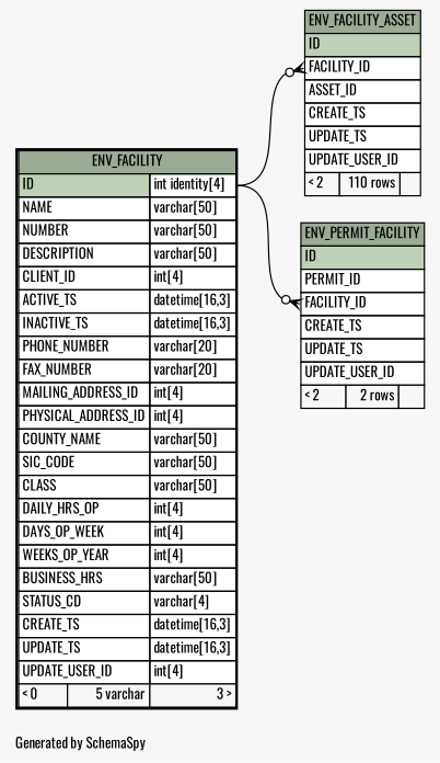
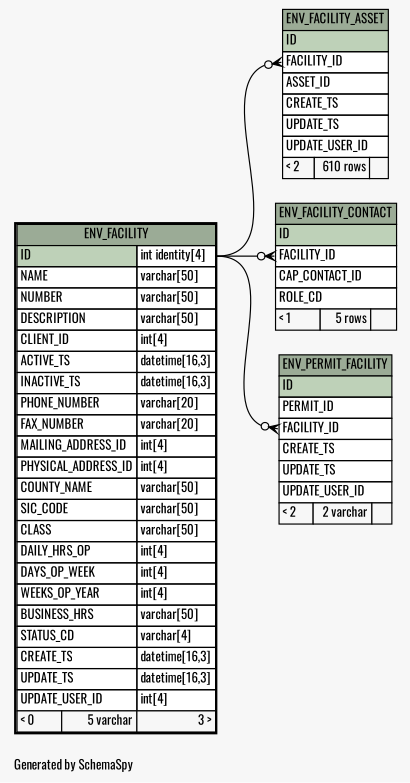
  digraph {
    bgcolor="#f7f7f7"
    fontname=Oswald
    fontsize=11
    label="\nGenerated by SchemaSpy"
    labeljust=l
    nodesep=0.18
    rankdir=RL
    ranksep=0.46
    node [fontname=Oswald fontsize=11 shape=plaintext]
    edge [arrowhead=none arrowsize=0.8 arrowtail=crowodot dir=back fontname=Oswald headport="ID.type:e" tailport="FACILITY_ID:w"]
-   n1 [label=<     <TABLE BORDER="0" CELLBORDER="1" CELLSPACING="0" BGCOLOR="#ffffff">       <TR><TD COLSPAN="3" BGCOLOR="#9bab96" ALIGN="CENTER">ENV_FACILITY_ASSET</TD></TR>       <TR><TD PORT="ID" COLSPAN="3" BGCOLOR="#bed1b8" ALIGN="LEFT">ID</TD></TR>       <TR><TD PORT="FACILITY_ID" COLSPAN="3" ALIGN="LEFT">FACILITY_ID</TD></TR>       <TR><TD PORT="ASSET_ID" COLSPAN="3" ALIGN="LEFT">ASSET_ID</TD></TR>       <TR><TD PORT="CREATE_TS" COLSPAN="3" ALIGN="LEFT">CREATE_TS</TD></TR>       <TR><TD PORT="UPDATE_TS" COLSPAN="3" ALIGN="LEFT">UPDATE_TS</TD></TR>       <TR><TD PORT="UPDATE_USER_ID" COLSPAN="3" ALIGN="LEFT">UPDATE_USER_ID</TD></TR>       <TR><TD ALIGN="LEFT" BGCOLOR="#f7f7f7">&lt; 2</TD><TD ALIGN="RIGHT" BGCOLOR="#f7f7f7">110 rows</TD><TD ALIGN="RIGHT" BGCOLOR="#f7f7f7">  </TD></TR>     </TABLE>>]
+   n1 [label=<     <TABLE BORDER="0" CELLBORDER="1" CELLSPACING="0" BGCOLOR="#ffffff">       <TR><TD COLSPAN="3" BGCOLOR="#9bab96" ALIGN="CENTER">ENV_FACILITY_ASSET</TD></TR>       <TR><TD PORT="ID" COLSPAN="3" BGCOLOR="#bed1b8" ALIGN="LEFT">ID</TD></TR>       <TR><TD PORT="FACILITY_ID" COLSPAN="3" ALIGN="LEFT">FACILITY_ID</TD></TR>       <TR><TD PORT="ASSET_ID" COLSPAN="3" ALIGN="LEFT">ASSET_ID</TD></TR>       <TR><TD PORT="CREATE_TS" COLSPAN="3" ALIGN="LEFT">CREATE_TS</TD></TR>       <TR><TD PORT="UPDATE_TS" COLSPAN="3" ALIGN="LEFT">UPDATE_TS</TD></TR>       <TR><TD PORT="UPDATE_USER_ID" COLSPAN="3" ALIGN="LEFT">UPDATE_USER_ID</TD></TR>       <TR><TD ALIGN="LEFT" BGCOLOR="#f7f7f7">&lt; 2</TD><TD ALIGN="RIGHT" BGCOLOR="#f7f7f7">610 rows</TD><TD ALIGN="RIGHT" BGCOLOR="#f7f7f7">  </TD></TR>     </TABLE>>]
    n2 [label=<     <TABLE BORDER="2" CELLBORDER="1" CELLSPACING="0" BGCOLOR="#ffffff">       <TR><TD COLSPAN="3" BGCOLOR="#9bab96" ALIGN="CENTER">ENV_FACILITY</TD></TR>       <TR><TD PORT="ID" COLSPAN="2" BGCOLOR="#bed1b8" ALIGN="LEFT">ID</TD><TD PORT="ID.type" ALIGN="LEFT">int identity[4]</TD></TR>       <TR><TD PORT="NAME" COLSPAN="2" ALIGN="LEFT">NAME</TD><TD PORT="NAME.type" ALIGN="LEFT">varchar[50]</TD></TR>       <TR><TD PORT="NUMBER" COLSPAN="2" ALIGN="LEFT">NUMBER</TD><TD PORT="NUMBER.type" ALIGN="LEFT">varchar[50]</TD></TR>       <TR><TD PORT="DESCRIPTION" COLSPAN="2" ALIGN="LEFT">DESCRIPTION</TD><TD PORT="DESCRIPTION.type" ALIGN="LEFT">varchar[50]</TD></TR>       <TR><TD PORT="CLIENT_ID" COLSPAN="2" ALIGN="LEFT">CLIENT_ID</TD><TD PORT="CLIENT_ID.type" ALIGN="LEFT">int[4]</TD></TR>       <TR><TD PORT="ACTIVE_TS" COLSPAN="2" ALIGN="LEFT">ACTIVE_TS</TD><TD PORT="ACTIVE_TS.type" ALIGN="LEFT">datetime[16,3]</TD></TR>       <TR><TD PORT="INACTIVE_TS" COLSPAN="2" ALIGN="LEFT">INACTIVE_TS</TD><TD PORT="INACTIVE_TS.type" ALIGN="LEFT">datetime[16,3]</TD></TR>       <TR><TD PORT="PHONE_NUMBER" COLSPAN="2" ALIGN="LEFT">PHONE_NUMBER</TD><TD PORT="PHONE_NUMBER.type" ALIGN="LEFT">varchar[20]</TD></TR>       <TR><TD PORT="FAX_NUMBER" COLSPAN="2" ALIGN="LEFT">FAX_NUMBER</TD><TD PORT="FAX_NUMBER.type" ALIGN="LEFT">varchar[20]</TD></TR>       <TR><TD PORT="MAILING_ADDRESS_ID" COLSPAN="2" ALIGN="LEFT">MAILING_ADDRESS_ID</TD><TD PORT="MAILING_ADDRESS_ID.type" ALIGN="LEFT">int[4]</TD></TR>       <TR><TD PORT="PHYSICAL_ADDRESS_ID" COLSPAN="2" ALIGN="LEFT">PHYSICAL_ADDRESS_ID</TD><TD PORT="PHYSICAL_ADDRESS_ID.type" ALIGN="LEFT">int[4]</TD></TR>       <TR><TD PORT="COUNTY_NAME" COLSPAN="2" ALIGN="LEFT">COUNTY_NAME</TD><TD PORT="COUNTY_NAME.type" ALIGN="LEFT">varchar[50]</TD></TR>       <TR><TD PORT="SIC_CODE" COLSPAN="2" ALIGN="LEFT">SIC_CODE</TD><TD PORT="SIC_CODE.type" ALIGN="LEFT">varchar[50]</TD></TR>       <TR><TD PORT="CLASS" COLSPAN="2" ALIGN="LEFT">CLASS</TD><TD PORT="CLASS.type" ALIGN="LEFT">varchar[50]</TD></TR>       <TR><TD PORT="DAILY_HRS_OP" COLSPAN="2" ALIGN="LEFT">DAILY_HRS_OP</TD><TD PORT="DAILY_HRS_OP.type" ALIGN="LEFT">int[4]</TD></TR>       <TR><TD PORT="DAYS_OP_WEEK" COLSPAN="2" ALIGN="LEFT">DAYS_OP_WEEK</TD><TD PORT="DAYS_OP_WEEK.type" ALIGN="LEFT">int[4]</TD></TR>       <TR><TD PORT="WEEKS_OP_YEAR" COLSPAN="2" ALIGN="LEFT">WEEKS_OP_YEAR</TD><TD PORT="WEEKS_OP_YEAR.type" ALIGN="LEFT">int[4]</TD></TR>       <TR><TD PORT="BUSINESS_HRS" COLSPAN="2" ALIGN="LEFT">BUSINESS_HRS</TD><TD PORT="BUSINESS_HRS.type" ALIGN="LEFT">varchar[50]</TD></TR>       <TR><TD PORT="STATUS_CD" COLSPAN="2" ALIGN="LEFT">STATUS_CD</TD><TD PORT="STATUS_CD.type" ALIGN="LEFT">varchar[4]</TD></TR>       <TR><TD PORT="CREATE_TS" COLSPAN="2" ALIGN="LEFT">CREATE_TS</TD><TD PORT="CREATE_TS.type" ALIGN="LEFT">datetime[16,3]</TD></TR>       <TR><TD PORT="UPDATE_TS" COLSPAN="2" ALIGN="LEFT">UPDATE_TS</TD><TD PORT="UPDATE_TS.type" ALIGN="LEFT">datetime[16,3]</TD></TR>       <TR><TD PORT="UPDATE_USER_ID" COLSPAN="2" ALIGN="LEFT">UPDATE_USER_ID</TD><TD PORT="UPDATE_USER_ID.type" ALIGN="LEFT">int[4]</TD></TR>       <TR><TD ALIGN="LEFT" BGCOLOR="#f7f7f7">&lt; 0</TD><TD ALIGN="RIGHT" BGCOLOR="#f7f7f7">5 varchar</TD><TD ALIGN="RIGHT" BGCOLOR="#f7f7f7">3 &gt;</TD></TR>     </TABLE>>]
-   n4 [label=<     <TABLE BORDER="0" CELLBORDER="1" CELLSPACING="0" BGCOLOR="#ffffff">       <TR><TD COLSPAN="3" BGCOLOR="#9bab96" ALIGN="CENTER">ENV_PERMIT_FACILITY</TD></TR>       <TR><TD PORT="ID" COLSPAN="3" BGCOLOR="#bed1b8" ALIGN="LEFT">ID</TD></TR>       <TR><TD PORT="PERMIT_ID" COLSPAN="3" ALIGN="LEFT">PERMIT_ID</TD></TR>       <TR><TD PORT="FACILITY_ID" COLSPAN="3" ALIGN="LEFT">FACILITY_ID</TD></TR>       <TR><TD PORT="CREATE_TS" COLSPAN="3" ALIGN="LEFT">CREATE_TS</TD></TR>       <TR><TD PORT="UPDATE_TS" COLSPAN="3" ALIGN="LEFT">UPDATE_TS</TD></TR>       <TR><TD PORT="UPDATE_USER_ID" COLSPAN="3" ALIGN="LEFT">UPDATE_USER_ID</TD></TR>       <TR><TD ALIGN="LEFT" BGCOLOR="#f7f7f7">&lt; 2</TD><TD ALIGN="RIGHT" BGCOLOR="#f7f7f7">2 rows</TD><TD ALIGN="RIGHT" BGCOLOR="#f7f7f7">  </TD></TR>     </TABLE>>]
+   n3 [label=<     <TABLE BORDER="0" CELLBORDER="1" CELLSPACING="0" BGCOLOR="#ffffff">       <TR><TD COLSPAN="3" BGCOLOR="#9bab96" ALIGN="CENTER">ENV_FACILITY_CONTACT</TD></TR>       <TR><TD PORT="ID" COLSPAN="3" BGCOLOR="#bed1b8" ALIGN="LEFT">ID</TD></TR>       <TR><TD PORT="FACILITY_ID" COLSPAN="3" ALIGN="LEFT">FACILITY_ID</TD></TR>       <TR><TD PORT="CAP_CONTACT_ID" COLSPAN="3" ALIGN="LEFT">CAP_CONTACT_ID</TD></TR>       <TR><TD PORT="ROLE_CD" COLSPAN="3" ALIGN="LEFT">ROLE_CD</TD></TR>       <TR><TD ALIGN="LEFT" BGCOLOR="#f7f7f7">&lt; 1</TD><TD ALIGN="RIGHT" BGCOLOR="#f7f7f7">5 rows</TD><TD ALIGN="RIGHT" BGCOLOR="#f7f7f7">  </TD></TR>     </TABLE>>]
+   n4 [label=<     <TABLE BORDER="0" CELLBORDER="1" CELLSPACING="0" BGCOLOR="#ffffff">       <TR><TD COLSPAN="3" BGCOLOR="#9bab96" ALIGN="CENTER">ENV_PERMIT_FACILITY</TD></TR>       <TR><TD PORT="ID" COLSPAN="3" BGCOLOR="#bed1b8" ALIGN="LEFT">ID</TD></TR>       <TR><TD PORT="PERMIT_ID" COLSPAN="3" ALIGN="LEFT">PERMIT_ID</TD></TR>       <TR><TD PORT="FACILITY_ID" COLSPAN="3" ALIGN="LEFT">FACILITY_ID</TD></TR>       <TR><TD PORT="CREATE_TS" COLSPAN="3" ALIGN="LEFT">CREATE_TS</TD></TR>       <TR><TD PORT="UPDATE_TS" COLSPAN="3" ALIGN="LEFT">UPDATE_TS</TD></TR>       <TR><TD PORT="UPDATE_USER_ID" COLSPAN="3" ALIGN="LEFT">UPDATE_USER_ID</TD></TR>       <TR><TD ALIGN="LEFT" BGCOLOR="#f7f7f7">&lt; 2</TD><TD ALIGN="RIGHT" BGCOLOR="#f7f7f7">2 varchar</TD><TD ALIGN="RIGHT" BGCOLOR="#f7f7f7">  </TD></TR>     </TABLE>>]
    n1 -> n2
+   n3 -> n2
    n4 -> n2
  }
